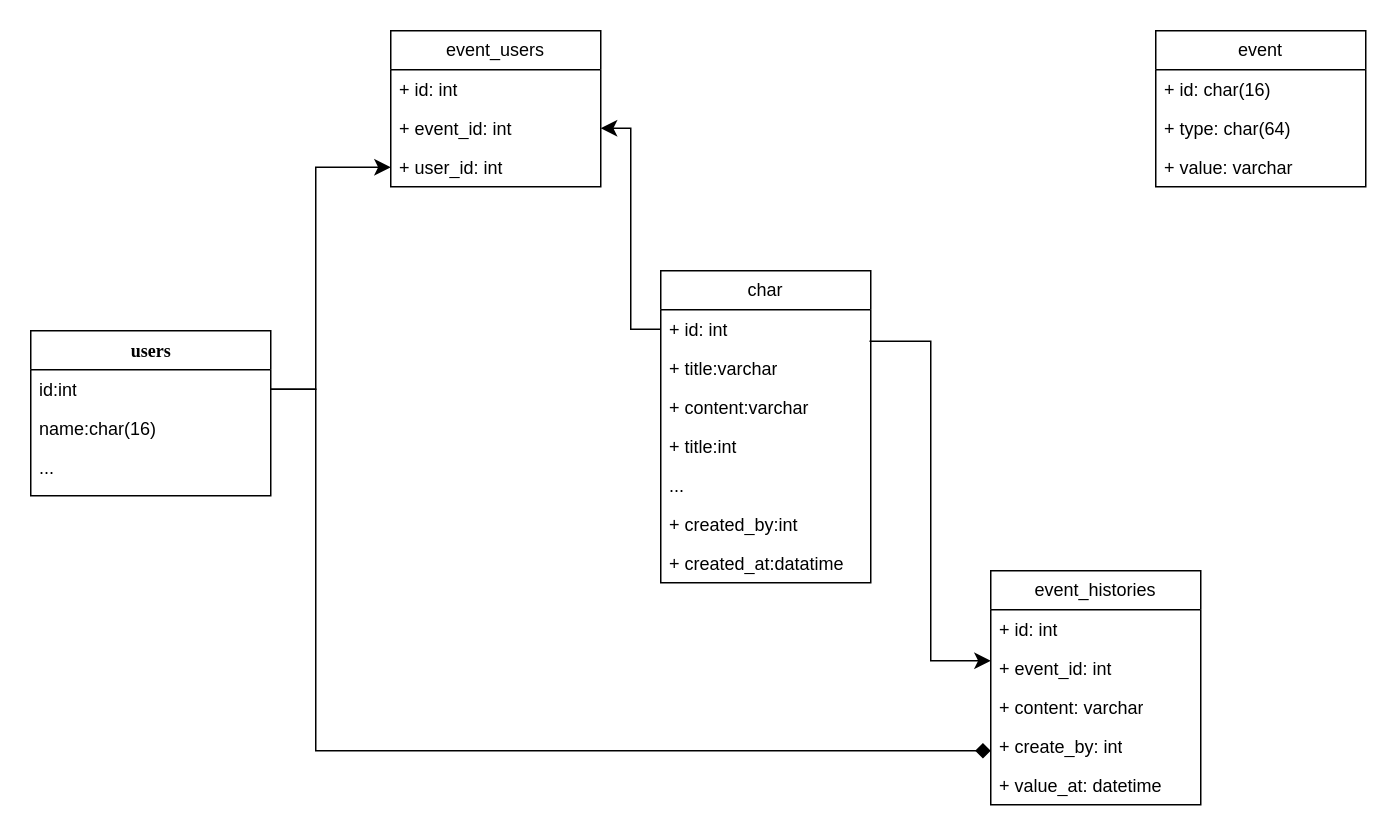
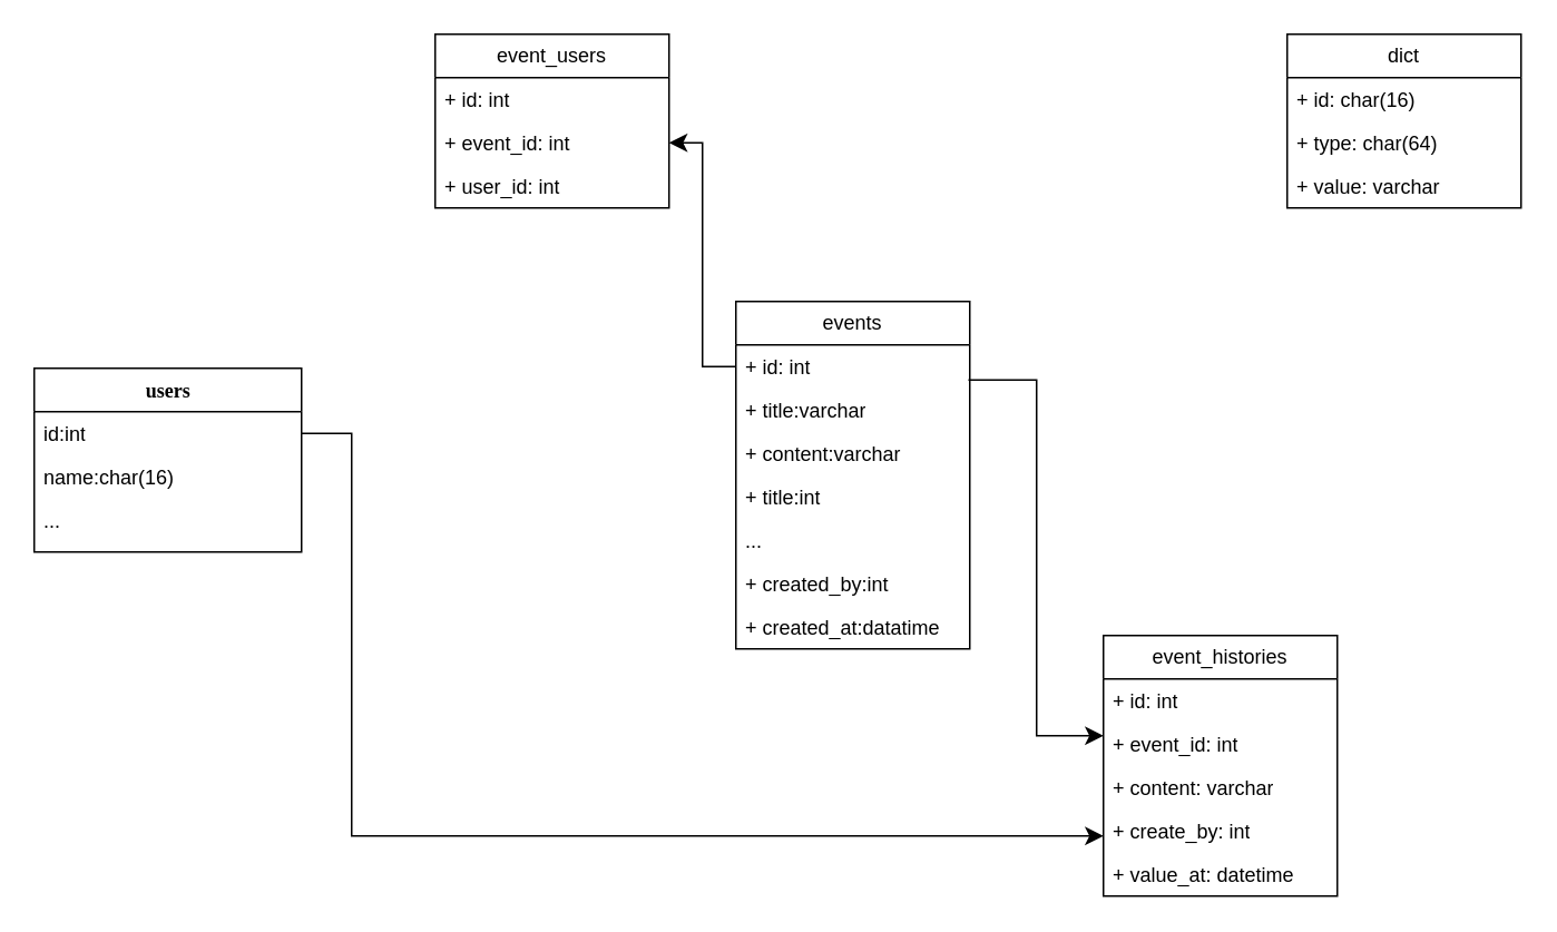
  <mxCell id="0" />
  <mxCell id="1" parent="0" />
  <mxCell id="2" value="users" style="swimlane;html=1;fontStyle=1;align=center;verticalAlign=top;childLayout=stackLayout;horizontal=1;startSize=26;horizontalStack=0;resizeParent=1;resizeLast=0;collapsible=1;marginBottom=0;swimlaneFillColor=default;rounded=0;shadow=0;comic=0;labelBackgroundColor=none;strokeWidth=1;fillColor=none;fontFamily=Verdana;fontSize=12" parent="1" vertex="1"><mxGeometry x="20" y="220" width="160" height="110" as="geometry"><mxRectangle x="90" y="83" width="70" height="30" as="alternateBounds" /></mxGeometry></mxCell>
  <mxCell id="3" value="id:int" style="text;html=1;strokeColor=none;fillColor=none;align=left;verticalAlign=top;spacingLeft=4;spacingRight=4;whiteSpace=wrap;overflow=hidden;rotatable=0;points=[[0,0.5],[1,0.5]];portConstraint=eastwest;" parent="2" vertex="1"><mxGeometry y="26" width="160" height="26" as="geometry" /></mxCell>
  <mxCell id="4" value="name:char(16)" style="text;html=1;strokeColor=none;fillColor=none;align=left;verticalAlign=top;spacingLeft=4;spacingRight=4;whiteSpace=wrap;overflow=hidden;rotatable=0;points=[[0,0.5],[1,0.5]];portConstraint=eastwest;" parent="2" vertex="1"><mxGeometry y="52" width="160" height="26" as="geometry" /></mxCell>
  <mxCell id="5" value="..." style="text;html=1;strokeColor=none;fillColor=none;align=left;verticalAlign=top;spacingLeft=4;spacingRight=4;whiteSpace=wrap;overflow=hidden;rotatable=0;points=[[0,0.5],[1,0.5]];portConstraint=eastwest;" parent="2" vertex="1"><mxGeometry y="78" width="160" height="22" as="geometry" /></mxCell>
- <mxCell id="6" value="char" style="swimlane;fontStyle=0;childLayout=stackLayout;horizontal=1;startSize=26;fillColor=none;horizontalStack=0;resizeParent=1;resizeParentMax=0;resizeLast=0;collapsible=1;marginBottom=0;whiteSpace=wrap;html=1;swimlaneFillColor=default;" parent="1" vertex="1"><mxGeometry x="440" y="180" width="140" height="208" as="geometry" /></mxCell>
+ <mxCell id="6" value="events" style="swimlane;fontStyle=0;childLayout=stackLayout;horizontal=1;startSize=26;fillColor=none;horizontalStack=0;resizeParent=1;resizeParentMax=0;resizeLast=0;collapsible=1;marginBottom=0;whiteSpace=wrap;html=1;swimlaneFillColor=default;" parent="1" vertex="1"><mxGeometry x="440" y="180" width="140" height="208" as="geometry" /></mxCell>
  <mxCell id="7" value="+ id: int" style="text;strokeColor=none;fillColor=none;align=left;verticalAlign=top;spacingLeft=4;spacingRight=4;overflow=hidden;rotatable=0;points=[[0,0.5],[1,0.5]];portConstraint=eastwest;whiteSpace=wrap;html=1;" parent="6" vertex="1"><mxGeometry y="26" width="140" height="26" as="geometry" /></mxCell>
  <mxCell id="8" value="+ title:varchar" style="text;strokeColor=none;fillColor=none;align=left;verticalAlign=top;spacingLeft=4;spacingRight=4;overflow=hidden;rotatable=0;points=[[0,0.5],[1,0.5]];portConstraint=eastwest;whiteSpace=wrap;html=1;" parent="6" vertex="1"><mxGeometry y="52" width="140" height="26" as="geometry" /></mxCell>
  <mxCell id="9" value="+ content:varchar" style="text;strokeColor=none;fillColor=none;align=left;verticalAlign=top;spacingLeft=4;spacingRight=4;overflow=hidden;rotatable=0;points=[[0,0.5],[1,0.5]];portConstraint=eastwest;whiteSpace=wrap;html=1;" parent="6" vertex="1"><mxGeometry y="78" width="140" height="26" as="geometry" /></mxCell>
  <mxCell id="10" value="+ title:int" style="text;strokeColor=none;fillColor=none;align=left;verticalAlign=top;spacingLeft=4;spacingRight=4;overflow=hidden;rotatable=0;points=[[0,0.5],[1,0.5]];portConstraint=eastwest;whiteSpace=wrap;html=1;" parent="6" vertex="1"><mxGeometry y="104" width="140" height="26" as="geometry" /></mxCell>
  <mxCell id="11" value="..." style="text;strokeColor=none;fillColor=none;align=left;verticalAlign=top;spacingLeft=4;spacingRight=4;overflow=hidden;rotatable=0;points=[[0,0.5],[1,0.5]];portConstraint=eastwest;whiteSpace=wrap;html=1;" parent="6" vertex="1"><mxGeometry y="130" width="140" height="26" as="geometry" /></mxCell>
  <mxCell id="12" value="+ created_by:int" style="text;strokeColor=none;fillColor=none;align=left;verticalAlign=top;spacingLeft=4;spacingRight=4;overflow=hidden;rotatable=0;points=[[0,0.5],[1,0.5]];portConstraint=eastwest;whiteSpace=wrap;html=1;" parent="6" vertex="1"><mxGeometry y="156" width="140" height="26" as="geometry" /></mxCell>
  <mxCell id="13" value="+ created_at:datatime" style="text;strokeColor=none;fillColor=none;align=left;verticalAlign=top;spacingLeft=4;spacingRight=4;overflow=hidden;rotatable=0;points=[[0,0.5],[1,0.5]];portConstraint=eastwest;whiteSpace=wrap;html=1;" parent="6" vertex="1"><mxGeometry y="182" width="140" height="26" as="geometry" /></mxCell>
  <mxCell id="14" value="event_users" style="swimlane;fontStyle=0;childLayout=stackLayout;horizontal=1;startSize=26;fillColor=none;horizontalStack=0;resizeParent=1;resizeParentMax=0;resizeLast=0;collapsible=1;marginBottom=0;whiteSpace=wrap;html=1;swimlaneFillColor=default;" parent="1" vertex="1"><mxGeometry x="260" y="20" width="140" height="104" as="geometry" /></mxCell>
  <mxCell id="15" value="+ id: int" style="text;strokeColor=none;fillColor=none;align=left;verticalAlign=top;spacingLeft=4;spacingRight=4;overflow=hidden;rotatable=0;points=[[0,0.5],[1,0.5]];portConstraint=eastwest;whiteSpace=wrap;html=1;" parent="14" vertex="1"><mxGeometry y="26" width="140" height="26" as="geometry" /></mxCell>
  <mxCell id="16" value="+ event_id: int&amp;nbsp;" style="text;strokeColor=none;fillColor=none;align=left;verticalAlign=top;spacingLeft=4;spacingRight=4;overflow=hidden;rotatable=0;points=[[0,0.5],[1,0.5]];portConstraint=eastwest;whiteSpace=wrap;html=1;" parent="14" vertex="1"><mxGeometry y="52" width="140" height="26" as="geometry" /></mxCell>
  <mxCell id="17" value="+ user_id: int" style="text;strokeColor=none;fillColor=none;align=left;verticalAlign=top;spacingLeft=4;spacingRight=4;overflow=hidden;rotatable=0;points=[[0,0.5],[1,0.5]];portConstraint=eastwest;whiteSpace=wrap;html=1;" parent="14" vertex="1"><mxGeometry y="78" width="140" height="26" as="geometry" /></mxCell>
- <mxCell id="18" value="" style="edgeStyle=elbowEdgeStyle;elbow=horizontal;endArrow=classic;html=1;curved=0;rounded=0;endSize=8;startSize=8;entryX=0;entryY=0.5;entryDx=0;entryDy=0;exitX=1;exitY=0.5;exitDx=0;exitDy=0;" parent="1" source="3" target="17" edge="1"><mxGeometry width="50" height="50" relative="1" as="geometry"><mxPoint x="180" y="260" as="sourcePoint" /><mxPoint x="310" y="350" as="targetPoint" /><Array as="points"><mxPoint x="210" y="259" /></Array></mxGeometry></mxCell>
  <mxCell id="19" value="" style="edgeStyle=elbowEdgeStyle;elbow=horizontal;endArrow=classic;html=1;curved=0;rounded=0;endSize=8;startSize=8;entryX=1;entryY=0.5;entryDx=0;entryDy=0;exitX=0;exitY=0.5;exitDx=0;exitDy=0;" parent="1" source="7" target="16" edge="1"><mxGeometry width="50" height="50" relative="1" as="geometry"><mxPoint x="510" y="330" as="sourcePoint" /><mxPoint x="560" y="280" as="targetPoint" /></mxGeometry></mxCell>
  <mxCell id="20" value="event_histories" style="swimlane;fontStyle=0;childLayout=stackLayout;horizontal=1;startSize=26;fillColor=none;horizontalStack=0;resizeParent=1;resizeParentMax=0;resizeLast=0;collapsible=1;marginBottom=0;whiteSpace=wrap;html=1;swimlaneFillColor=default;" parent="1" vertex="1"><mxGeometry x="660" y="380" width="140" height="156" as="geometry" /></mxCell>
  <mxCell id="21" value="+ id: int" style="text;strokeColor=none;fillColor=none;align=left;verticalAlign=top;spacingLeft=4;spacingRight=4;overflow=hidden;rotatable=0;points=[[0,0.5],[1,0.5]];portConstraint=eastwest;whiteSpace=wrap;html=1;" parent="20" vertex="1"><mxGeometry y="26" width="140" height="26" as="geometry" /></mxCell>
  <mxCell id="22" value="+ event_id: int" style="text;strokeColor=none;fillColor=none;align=left;verticalAlign=top;spacingLeft=4;spacingRight=4;overflow=hidden;rotatable=0;points=[[0,0.5],[1,0.5]];portConstraint=eastwest;whiteSpace=wrap;html=1;" parent="20" vertex="1"><mxGeometry y="52" width="140" height="26" as="geometry" /></mxCell>
  <mxCell id="23" value="+ content: varchar" style="text;strokeColor=none;fillColor=none;align=left;verticalAlign=top;spacingLeft=4;spacingRight=4;overflow=hidden;rotatable=0;points=[[0,0.5],[1,0.5]];portConstraint=eastwest;whiteSpace=wrap;html=1;" parent="20" vertex="1"><mxGeometry y="78" width="140" height="26" as="geometry" /></mxCell>
  <mxCell id="24" value="+ create_by: int" style="text;strokeColor=none;fillColor=none;align=left;verticalAlign=top;spacingLeft=4;spacingRight=4;overflow=hidden;rotatable=0;points=[[0,0.5],[1,0.5]];portConstraint=eastwest;whiteSpace=wrap;html=1;" parent="20" vertex="1"><mxGeometry y="104" width="140" height="26" as="geometry" /></mxCell>
  <mxCell id="25" value="+ value_at: datetime" style="text;strokeColor=none;fillColor=none;align=left;verticalAlign=top;spacingLeft=4;spacingRight=4;overflow=hidden;rotatable=0;points=[[0,0.5],[1,0.5]];portConstraint=eastwest;whiteSpace=wrap;html=1;" parent="20" vertex="1"><mxGeometry y="130" width="140" height="26" as="geometry" /></mxCell>
  <mxCell id="26" value="" style="edgeStyle=elbowEdgeStyle;elbow=horizontal;endArrow=classic;html=1;curved=0;rounded=0;endSize=8;startSize=8;entryX=0;entryY=0.308;entryDx=0;entryDy=0;entryPerimeter=0;exitX=0.994;exitY=0.81;exitDx=0;exitDy=0;exitPerimeter=0;" parent="1" source="7" target="22" edge="1"><mxGeometry width="50" height="50" relative="1" as="geometry"><mxPoint x="440" y="350" as="sourcePoint" /><mxPoint x="490" y="300" as="targetPoint" /></mxGeometry></mxCell>
- <mxCell id="27" value="" style="edgeStyle=elbowEdgeStyle;elbow=horizontal;endArrow=diamond;html=1;curved=0;rounded=0;endSize=8;startSize=8;exitX=1;exitY=0.5;exitDx=0;exitDy=0;entryX=0;entryY=0.615;entryDx=0;entryDy=0;entryPerimeter=0;" parent="1" source="3" target="24" edge="1"><mxGeometry width="50" height="50" relative="1" as="geometry"><mxPoint x="220" y="550" as="sourcePoint" /><mxPoint x="620" y="460" as="targetPoint" /><Array as="points"><mxPoint x="210" y="370" /></Array></mxGeometry></mxCell>
- <mxCell id="28" value="event" style="swimlane;fontStyle=0;childLayout=stackLayout;horizontal=1;startSize=26;fillColor=none;horizontalStack=0;resizeParent=1;resizeParentMax=0;resizeLast=0;collapsible=1;marginBottom=0;whiteSpace=wrap;html=1;swimlaneFillColor=default;" parent="1" vertex="1"><mxGeometry x="770" y="20" width="140" height="104" as="geometry" /></mxCell>
+ <mxCell id="27" value="" style="edgeStyle=elbowEdgeStyle;elbow=horizontal;endArrow=classic;html=1;curved=0;rounded=0;endSize=8;startSize=8;exitX=1;exitY=0.5;exitDx=0;exitDy=0;entryX=0;entryY=0.615;entryDx=0;entryDy=0;entryPerimeter=0;" parent="1" source="3" target="24" edge="1"><mxGeometry width="50" height="50" relative="1" as="geometry"><mxPoint x="220" y="550" as="sourcePoint" /><mxPoint x="620" y="460" as="targetPoint" /><Array as="points"><mxPoint x="210" y="370" /></Array></mxGeometry></mxCell>
+ <mxCell id="28" value="dict" style="swimlane;fontStyle=0;childLayout=stackLayout;horizontal=1;startSize=26;fillColor=none;horizontalStack=0;resizeParent=1;resizeParentMax=0;resizeLast=0;collapsible=1;marginBottom=0;whiteSpace=wrap;html=1;swimlaneFillColor=default;" parent="1" vertex="1"><mxGeometry x="770" y="20" width="140" height="104" as="geometry" /></mxCell>
  <mxCell id="29" value="+ id: char(16)" style="text;strokeColor=none;fillColor=none;align=left;verticalAlign=top;spacingLeft=4;spacingRight=4;overflow=hidden;rotatable=0;points=[[0,0.5],[1,0.5]];portConstraint=eastwest;whiteSpace=wrap;html=1;" parent="28" vertex="1"><mxGeometry y="26" width="140" height="26" as="geometry" /></mxCell>
  <mxCell id="30" value="+ type: char(64)" style="text;strokeColor=none;fillColor=none;align=left;verticalAlign=top;spacingLeft=4;spacingRight=4;overflow=hidden;rotatable=0;points=[[0,0.5],[1,0.5]];portConstraint=eastwest;whiteSpace=wrap;html=1;" parent="28" vertex="1"><mxGeometry y="52" width="140" height="26" as="geometry" /></mxCell>
  <mxCell id="31" value="+ value: varchar" style="text;strokeColor=none;fillColor=none;align=left;verticalAlign=top;spacingLeft=4;spacingRight=4;overflow=hidden;rotatable=0;points=[[0,0.5],[1,0.5]];portConstraint=eastwest;whiteSpace=wrap;html=1;" parent="28" vertex="1"><mxGeometry y="78" width="140" height="26" as="geometry" /></mxCell>
